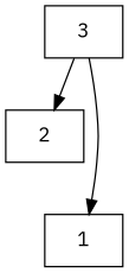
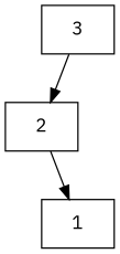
  digraph {
    fontname="IBM Plex Sans"
    node [fontname="IBM Plex Sans" shape=box]
    edge [fontname="IBM Plex Sans"]
    n1 [label=2]
    n2 [label=1]
    n3 [label=3]
-   n3 -> n2
+   n1 -> n2
    n3 -> n1
  }
